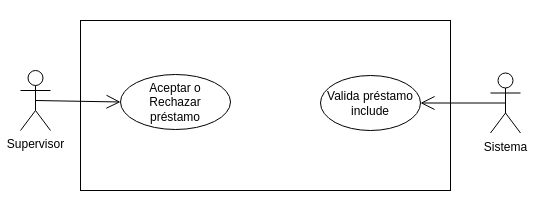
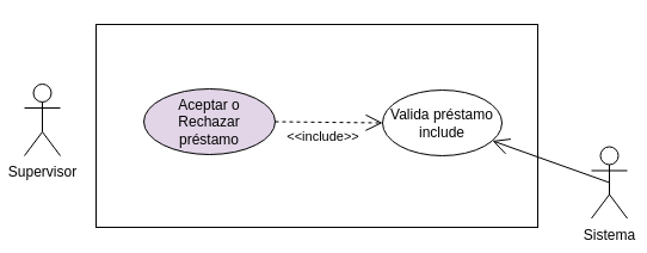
  <mxCell id="0" />
  <mxCell id="1" parent="0" />
  <mxCell id="2" value="Supervisor" style="shape=umlActor;verticalLabelPosition=bottom;verticalAlign=top;html=1;" parent="1" vertex="1"><mxGeometry x="20" y="70" width="30" height="60" as="geometry" /></mxCell>
  <mxCell id="3" value="" style="html=1;whiteSpace=wrap;" parent="1" vertex="1"><mxGeometry x="80" y="20" width="370" height="170" as="geometry" /></mxCell>
- <mxCell id="4" value="Aceptar o &lt;br&gt;Rechazar &lt;br&gt;préstamo" style="ellipse;whiteSpace=wrap;html=1;" parent="1" vertex="1"><mxGeometry x="120" y="74" width="110" height="55" as="geometry" /></mxCell>
- <mxCell id="5" value="" style="endArrow=open;endFill=1;endSize=12;html=1;rounded=0;exitX=0.5;exitY=0.5;exitDx=0;exitDy=0;exitPerimeter=0;entryX=0;entryY=0.5;entryDx=0;entryDy=0;" parent="1" source="2" target="4" edge="1"><mxGeometry width="160" relative="1" as="geometry"><mxPoint x="210" y="200" as="sourcePoint" /><mxPoint x="370" y="200" as="targetPoint" /></mxGeometry></mxCell>
+ <mxCell id="4" value="Aceptar o &lt;br&gt;Rechazar &lt;br&gt;préstamo" style="ellipse;whiteSpace=wrap;html=1;fillColor=#e1d5e7;" parent="1" vertex="1"><mxGeometry x="120" y="74" width="110" height="55" as="geometry" /></mxCell>
  <mxCell id="6" value="Valida préstamo include" style="ellipse;whiteSpace=wrap;html=1;" parent="1" vertex="1"><mxGeometry x="320" y="75" width="100" height="55" as="geometry" /></mxCell>
+ <mxCell id="7" value="&amp;lt;&amp;lt;include&amp;gt;&amp;gt;" style="endArrow=open;endSize=12;dashed=1;html=1;rounded=0;startArrow=none;startFill=0;entryX=0;entryY=0.5;entryDx=0;entryDy=0;exitX=1;exitY=0.5;exitDx=0;exitDy=0;" parent="1" source="4" target="6" edge="1"><mxGeometry x="-0.109" y="-12" width="160" relative="1" as="geometry"><mxPoint x="210" y="200" as="sourcePoint" /><mxPoint x="370" y="200" as="targetPoint" /><mxPoint as="offset" /></mxGeometry></mxCell>
  <mxCell id="8" style="rounded=0;orthogonalLoop=1;jettySize=auto;html=1;exitX=0.5;exitY=0.5;exitDx=0;exitDy=0;exitPerimeter=0;endArrow=open;endFill=0;endSize=12;" parent="1" source="9" target="6" edge="1"><mxGeometry relative="1" as="geometry"><mxPoint x="420" y="102.5" as="targetPoint" /></mxGeometry></mxCell>
- <mxCell id="9" value="Sistema" style="shape=umlActor;verticalLabelPosition=bottom;verticalAlign=top;html=1;" parent="1" vertex="1"><mxGeometry x="490" y="72.5" width="30" height="60" as="geometry" /></mxCell>
+ <mxCell id="9" value="Sistema" style="shape=umlActor;verticalLabelPosition=bottom;verticalAlign=top;html=1;" parent="1" vertex="1"><mxGeometry x="495" y="122.5" width="30" height="60" as="geometry" /></mxCell>
